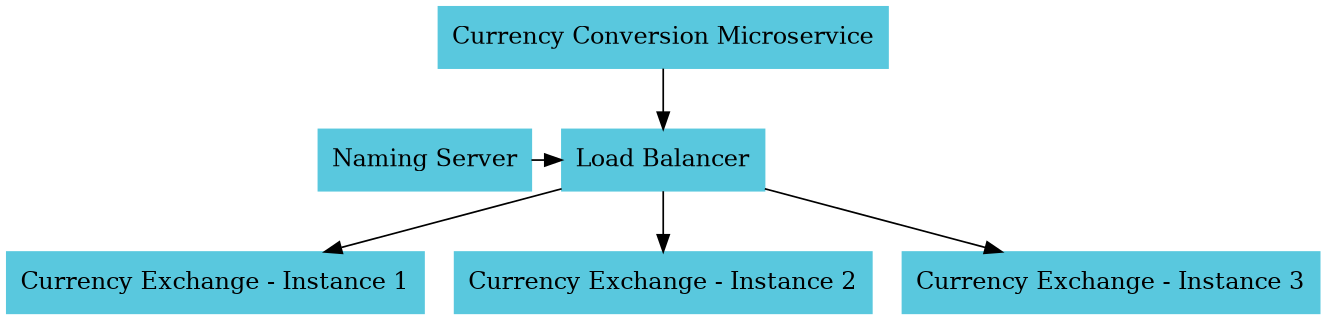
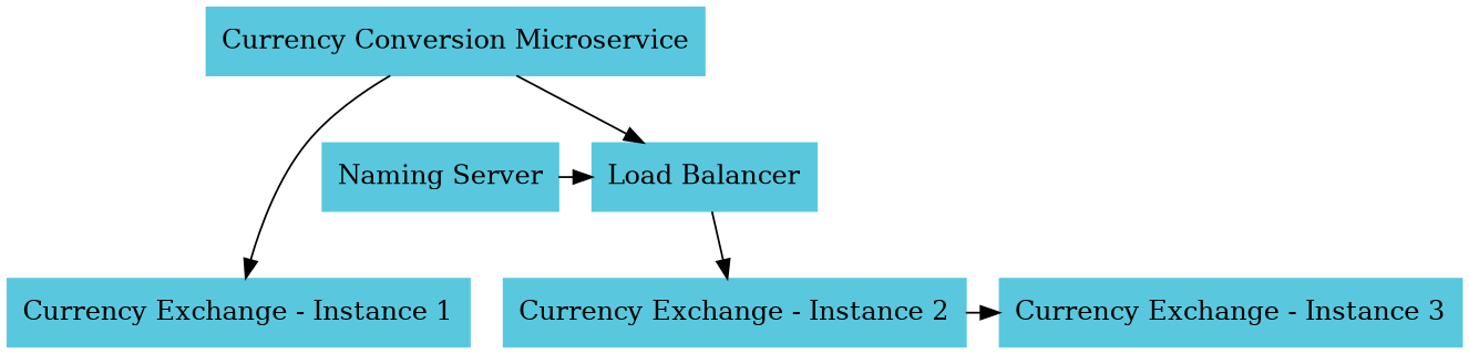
  digraph {
    rankdir=TB
    node [color="#59C8DE" shape=rect style=filled]
    n1 [label=<Currency Exchange - Instance 1>]
    n2 [label=<Currency Exchange - Instance 2>]
    n3 [label=<Currency Exchange - Instance 3>]
    n4 [label=<Load Balancer>]
    n5 [label=<Naming Server>]
    n6 [label=<Currency Conversion Microservice>]
    subgraph sub_1 {
      rank=same
      n1
      n2
      n3
    }
    subgraph sub_2 {
      rank=same
      n4
      n5
    }
-   n4 -> n1
+   n6 -> n1
    n4 -> n2
-   n4 -> n3
+   n2 -> n3
    n5 -> n4
    n6 -> n4
  }
